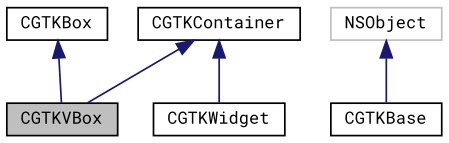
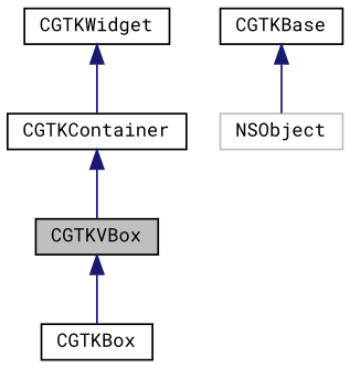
  digraph {
    fontname="Roboto Mono"
    node [color=black fillcolor=white fontname="Roboto Mono" fontsize=10 shape=record style=filled]
    edge [color=midnightblue dir=back fontname="Roboto Mono" fontsize=10 labelfontname=Helvetica labelfontsize=10 style=solid]
    n1 [fillcolor=grey75 fontcolor=black height=0.2 label=CGTKVBox width=0.4]
    n2 [height=0.2 label=CGTKBox width=0.4]
    n3 [height=0.2 label=CGTKContainer width=0.4]
    n4 [height=0.2 label=CGTKWidget width=0.4]
    n5 [height=0.2 label=CGTKBase width=0.4]
    n6 [color=grey75 height=0.2 label=NSObject width=0.4]
-   n2 -> n1
+   n1 -> n2
    n3 -> n1
-   n3 -> n4
-   n6 -> n5
+   n4 -> n3
+   n5 -> n6
  }
